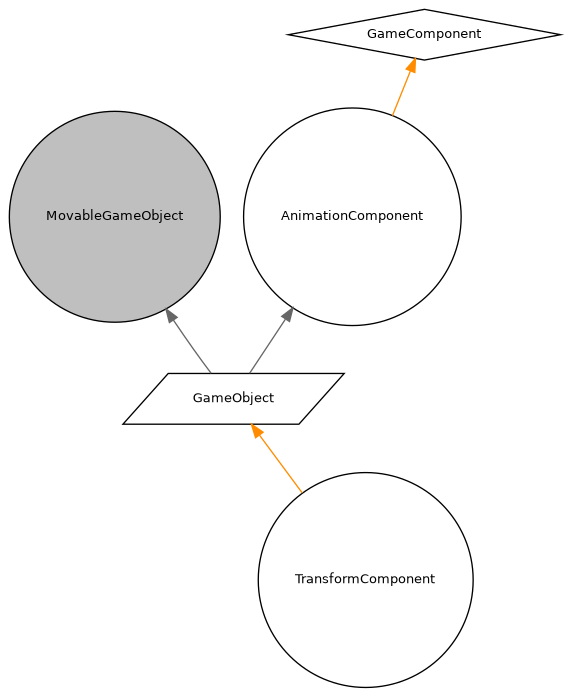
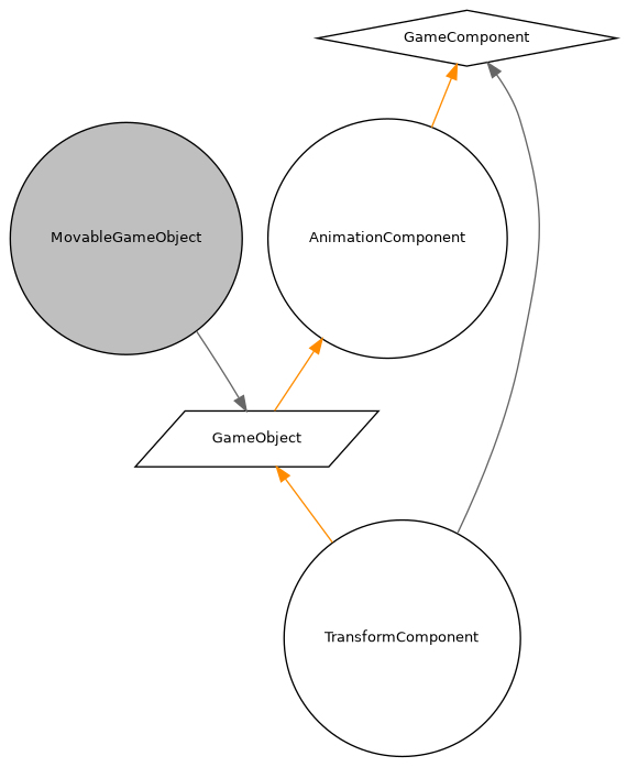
  digraph {
    node [color=black fillcolor=white fontname=Helvetica fontsize=10 shape=circle style=filled]
    edge [color=gray40 dir=back fontname=Helvetica fontsize=10 labelfontname=Helvetica labelfontsize=10 style=solid]
    n1 [fillcolor=grey75 fontcolor=black height=0.2 label=MovableGameObject width=0.4]
    n2 [height=0.2 label=GameObject shape=parallelogram width=0.4]
    n3 [height=0.2 label=TransformComponent width=0.4]
    n4 [height=0.2 label=GameComponent shape=diamond width=0.4]
    n5 [height=0.2 label=AnimationComponent width=0.4]
-   n1 -> n2
+   n2 -> n1
    n2 -> n3 [color=darkorange]
+   n4 -> n3
    n4 -> n5 [color=darkorange]
-   n5 -> n2
+   n5 -> n2 [color=darkorange]
  }
